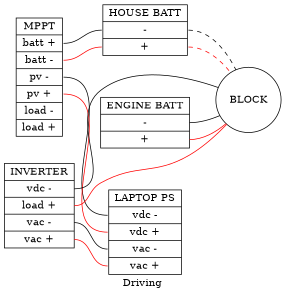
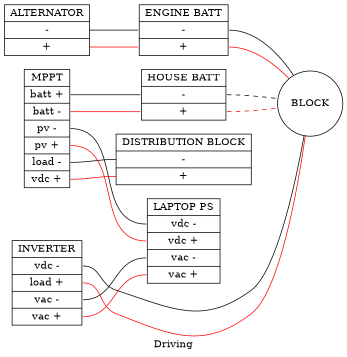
  graph {
    fontname="DejaVu Serif"
    label=Driving
    rankdir=LR
    node [fontname="DejaVu Serif" shape=record]
    edge [fontname="DejaVu Serif" tailport=f1]
-   n1 [label="<f0> MPPT|<f1> batt +|<f2> batt -|<f3> pv -|<f4> pv +|<f5> load -|<f6> load +"]
+   n1 [label="<f0> MPPT|<f1> batt +|<f2> batt -|<f3> pv -|<f4> pv +|<f5> load -|<f6> vdc +"]
+   n2 [label="<f0> DISTRIBUTION BLOCK|<f1> -|<f2> +"]
    n3 [label="<f0> LAPTOP PS|<f1> vdc -|<f2> vdc +|<f3> vac -|<f4> vac +"]
    n4 [label="<f0> HOUSE BATT|<f1> -|<f2> +"]
    n5 [label=BLOCK shape=circle]
    n6 [label="<f0> INVERTER|<f1> vdc -|<f2> load +|<f3> vac -|<f4> vac +"]
+   n7 [label="<f0> ALTERNATOR|<f1> -|<f2> +"]
    n8 [label="<f0> ENGINE BATT|<f1> -|<f2> +"]
+   n1 -- n2 [headport=f1 tailport=f5]
+   n1 -- n2 [color=red headport=f2 tailport=f6]
    n1 -- n3 [headport=f1 tailport=f3]
    n1 -- n3 [color=red headport=f2 tailport=f4]
    n1 -- n4 [headport=f1]
    n1 -- n4 [color=red headport=f2 tailport=f2]
    n4 -- n5 [style=dashed]
    n4 -- n5 [color=red style=dashed tailport=f2]
    n6 -- n3 [headport=f3 tailport=f3]
    n6 -- n3 [color=red headport=f4 tailport=f4]
    n6 -- n5
    n6 -- n5 [color=red tailport=f2]
+   n7 -- n8 [headport=f1]
+   n7 -- n8 [color=red headport=f2 tailport=f2]
    n8 -- n5
    n8 -- n5 [color=red tailport=f2]
  }
